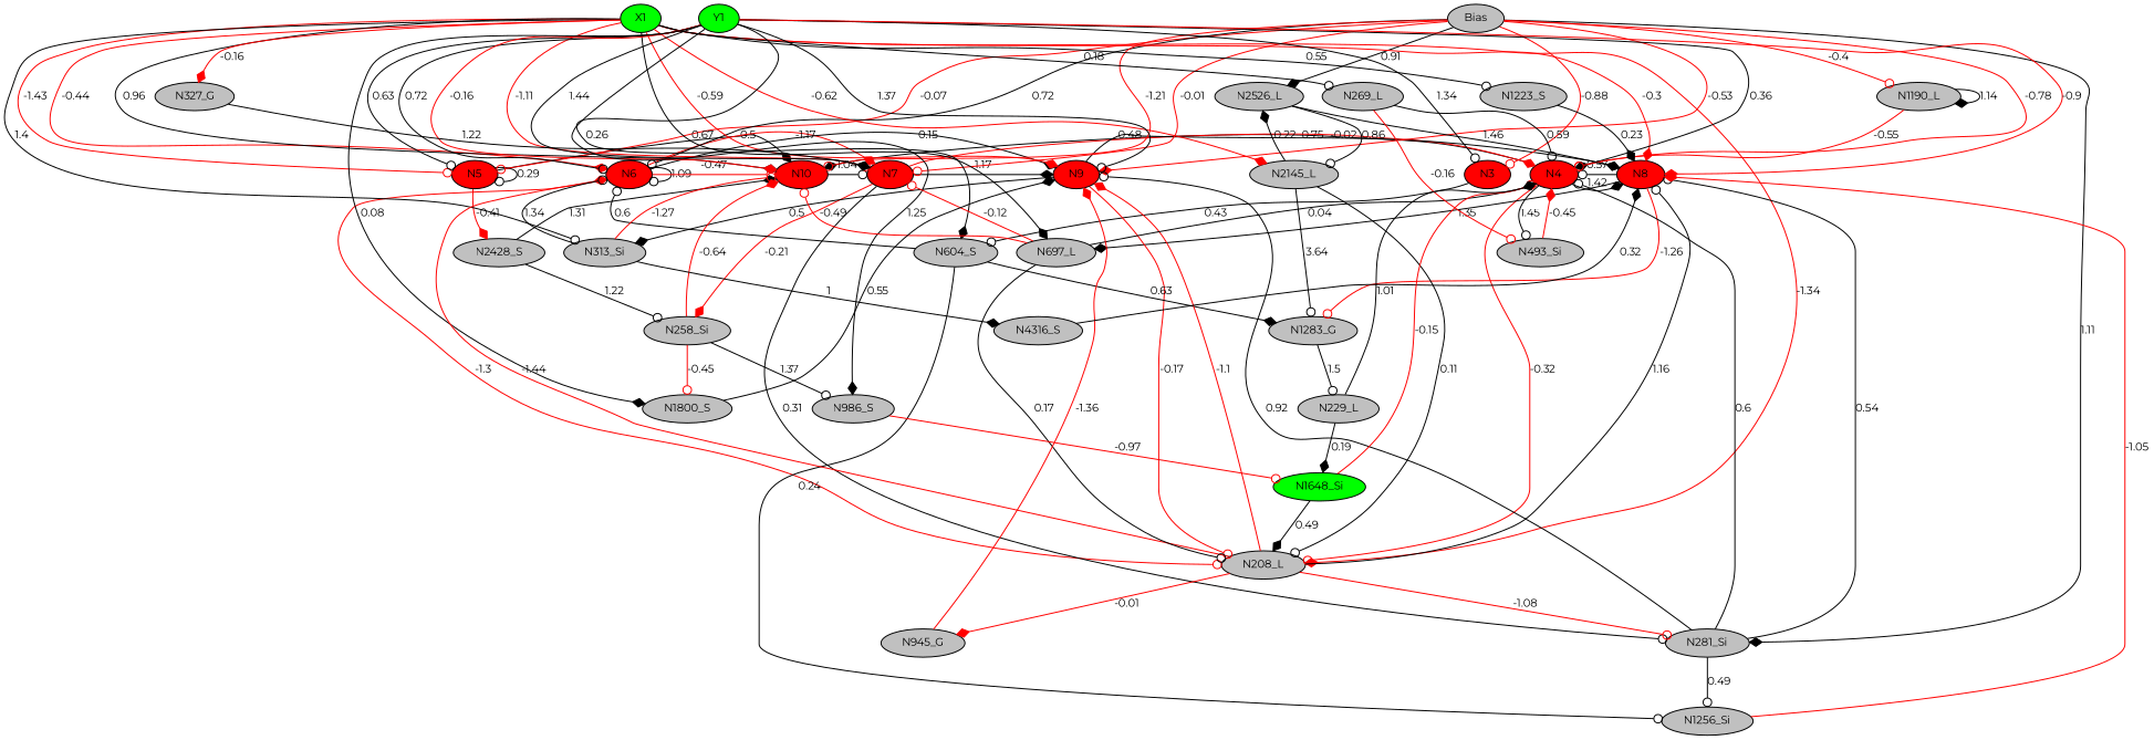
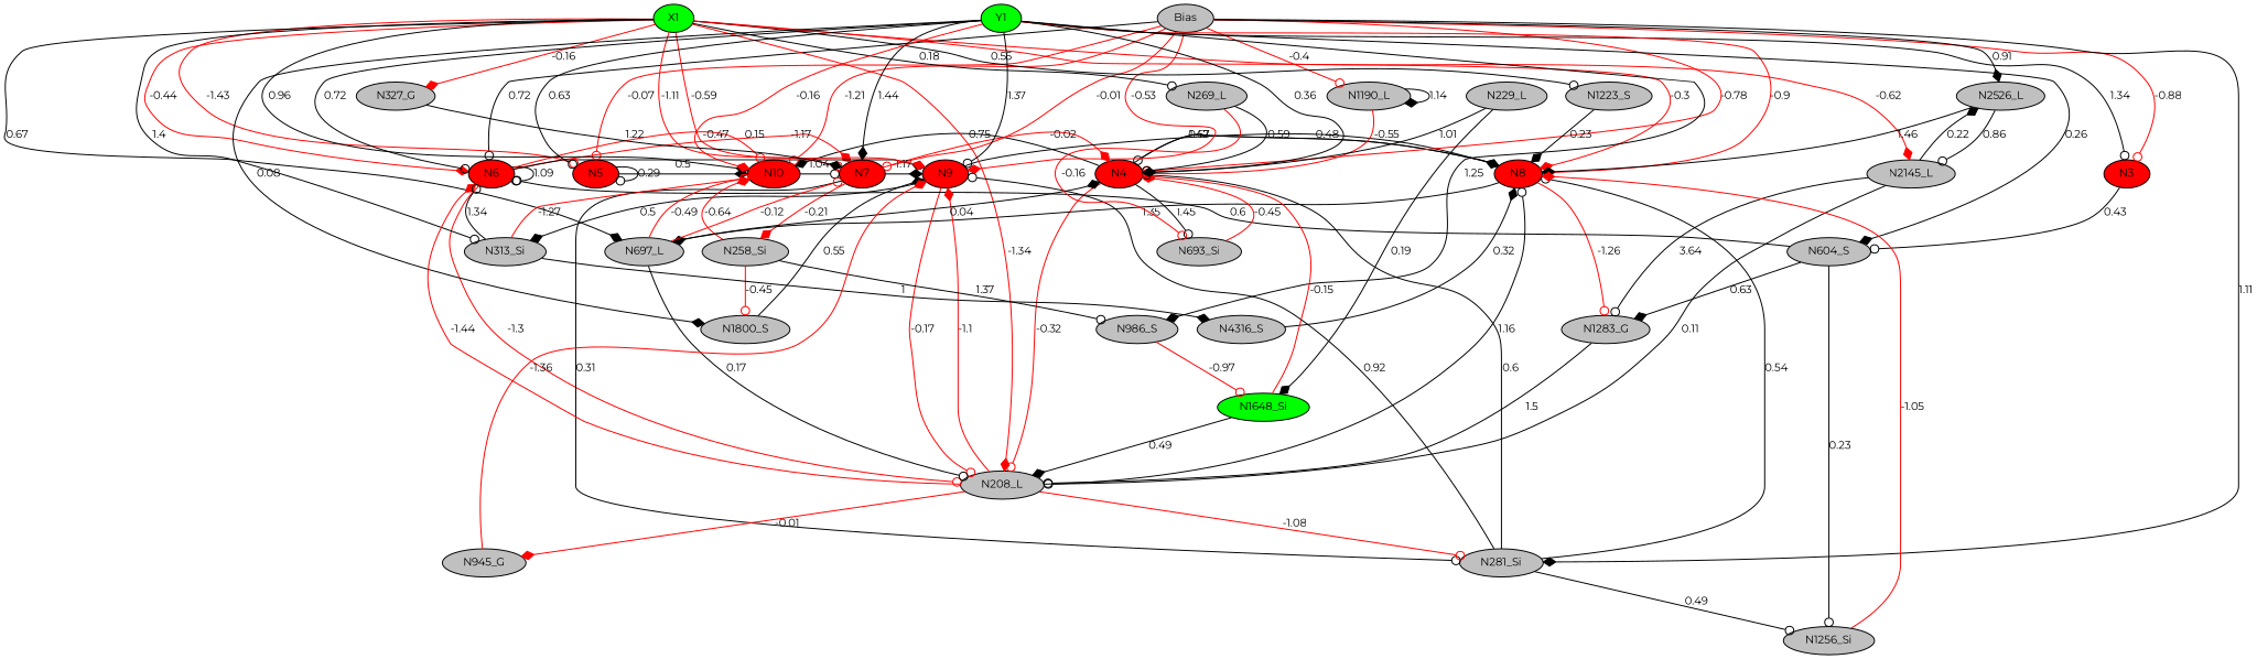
  digraph {
    fontname=Montserrat
    node [fillcolor=gray fontname=Montserrat fontsize=10 shape=ellipse style=filled]
    edge [arrowhead=odot color=black fontname=Montserrat fontsize=10]
    N3 [fillcolor=red height=0.1 width=0.1]
    N4 [fillcolor=red height=0.1 width=0.1]
    N5 [fillcolor=red height=0.1 width=0.1]
    N6 [fillcolor=red height=0.1 width=0.1]
    N7 [fillcolor=red height=0.1 width=0.1]
    N8 [fillcolor=red height=0.1 width=0.1]
    N9 [fillcolor=red height=0.1 width=0.1]
    N10 [fillcolor=red height=0.1 width=0.1]
    n9 [height=0.1 label=Bias width=0.1]
    n10 [fillcolor=green height=0.1 label=X1 width=0.1]
    n11 [fillcolor=green height=0.1 label=Y1 width=0.1]
    n12 [height=0.1 label=N604_S width=0.1]
    n13 [height=0.1 label=N208_L width=0.1]
-   n14 [height=0.1 label=N493_Si width=0.1]
-   n15 [height=0.1 label=N2428_S width=0.1]
+   n14 [height=0.1 label=N693_Si width=0.1]
    n16 [height=0.1 label=N281_Si width=0.1]
    n17 [height=0.1 label=N258_Si width=0.1]
    n18 [height=0.1 label=N697_L width=0.1]
    n19 [height=0.1 label=N1283_G width=0.1]
    n20 [height=0.1 label=N313_Si width=0.1]
    n21 [height=0.1 label=N1190_L width=0.1]
    n22 [height=0.1 label=N2526_L width=0.1]
    n23 [height=0.1 label=N269_L width=0.1]
    n24 [height=0.1 label=N327_G width=0.1]
    n25 [height=0.1 label=N1223_S width=0.1]
    n26 [height=0.1 label=N2145_L width=0.1]
    n27 [height=0.1 label=N986_S width=0.1]
    n28 [height=0.1 label=N1800_S width=0.1]
    n29 [height=0.1 label=N1256_Si width=0.1]
    n30 [height=0.1 label=N945_G width=0.1]
    n31 [height=0.1 label=N4316_S width=0.1]
    n32 [fillcolor=green height=0.1 label=N1648_Si width=0.1]
    n33 [height=0.1 label=N229_L width=0.1]
    subgraph sub_1 {
      rank=same
      N3
      N4
      N5
      N6
      N7
      N8
      N9
      N10
    }
    subgraph sub_2 {
      rank=same
      n9
      n10
      n11
    }
    N3 -> n12 [label=0.43]
    N4 -> N8 [arrowhead=diamond label=1.42]
    N4 -> N10 [arrowhead=diamond label=0.75]
    N4 -> n13 [arrowType=inv color=red label=-0.32]
    N4 -> n14 [label=1.45]
    N5 -> N5 [label=0.29]
    N5 -> N10 [arrowhead=diamond label=0.5]
-   N5 -> n15 [arrowType=inv arrowhead=diamond color=red label=-0.41]
    N6 -> N6 [label=1.09]
    N6 -> N7 [arrowType=inv arrowhead=diamond color=red label=-1.17]
    N6 -> N9 [arrowhead=diamond label=0.15]
    N6 -> N10 [arrowType=inv color=red label=-0.47]
    N6 -> n13 [arrowType=inv color=red label=-1.3]
    N7 -> N4 [arrowType=inv arrowhead=diamond color=red label=-0.02]
    N7 -> N9 [arrowhead=diamond label=1.17]
    N7 -> n16 [label=0.31]
    N7 -> n17 [arrowType=inv arrowhead=diamond color=red label=-0.21]
    N8 -> N4 [label=0.57]
    N8 -> n18 [arrowhead=diamond label=1.35]
    N8 -> n19 [arrowType=inv color=red label=-1.26]
    N9 -> N8 [arrowhead=diamond label=0.48]
    N9 -> n13 [arrowType=inv color=red label=-0.17]
    N9 -> n20 [arrowhead=diamond label=0.5]
    N10 -> N7 [label=1.04]
    n9 -> N3 [arrowType=inv color=red label=-0.88]
    n9 -> N4 [arrowType=inv color=red label=-0.78]
    n9 -> N5 [arrowType=inv color=red label=-0.07]
    n9 -> N6 [label=0.72]
    n9 -> N7 [arrowType=inv color=red label=-0.01]
    n9 -> N9 [arrowType=inv arrowhead=diamond color=red label=-0.53]
    n9 -> N10 [arrowType=inv color=red label=-1.21]
    n9 -> n16 [arrowhead=diamond label=1.11]
    n9 -> n21 [arrowType=inv color=red label=-0.4]
    n9 -> n22 [arrowhead=diamond label=0.91]
    n10 -> N5 [arrowType=inv color=red label=-1.43]
    n10 -> N6 [arrowType=inv arrowhead=diamond color=red label=-0.44]
    n10 -> N7 [arrowType=inv color=red label=-1.11]
    n10 -> N8 [arrowType=inv arrowhead=diamond color=red label=-0.3]
    n10 -> N9 [arrowType=inv arrowhead=diamond color=red label=-0.59]
    n10 -> N10 [arrowhead=diamond label=0.96]
    n10 -> n11 [style=invis arrowhead="" color="" fontsize=""]
    n10 -> n13 [arrowType=inv arrowhead=diamond color=red label=-1.34]
    n10 -> n18 [arrowhead=diamond label=0.67]
    n10 -> n20 [label=1.4]
    n10 -> n23 [label=0.18]
    n10 -> n24 [arrowType=inv arrowhead=diamond color=red label=-0.16]
    n10 -> n25 [label=0.55]
    n10 -> n26 [arrowType=inv arrowhead=diamond color=red label=-0.62]
    n11 -> N3 [label=1.34]
    n11 -> N4 [arrowhead=diamond label=0.36]
    n11 -> N5 [label=0.63]
    n11 -> N6 [label=0.72]
    n11 -> N7 [arrowhead=diamond label=1.44]
    n11 -> N8 [arrowType=inv arrowhead=diamond color=red label=-0.9]
    n11 -> N9 [label=1.37]
    n11 -> N10 [arrowType=inv arrowhead=diamond color=red label=-0.16]
    n11 -> n9 [style=invis arrowhead="" color="" fontsize=""]
    n11 -> n12 [arrowhead=diamond label=0.26]
    n11 -> n27 [arrowhead=diamond label=1.25]
    n11 -> n28 [arrowhead=diamond label=0.08]
    n12 -> N6 [label=0.6]
    n12 -> n19 [arrowhead=diamond label=0.63]
-   n12 -> n29 [label=0.24]
+   n12 -> n29 [label=0.23]
    n13 -> N6 [arrowType=inv arrowhead=diamond color=red label=-1.44]
    n13 -> N8 [label=1.16]
    n13 -> N9 [arrowType=inv arrowhead=diamond color=red label=-1.1]
    n13 -> n16 [arrowType=inv color=red label=-1.08]
    n13 -> n30 [arrowType=inv arrowhead=diamond color=red label=-0.01]
    n14 -> N4 [arrowType=inv arrowhead=diamond color=red label=-0.45]
-   n15 -> N10 [arrowhead=diamond label=1.31]
-   n15 -> n17 [label=1.22]
    n16 -> N4 [label=0.6]
    n16 -> N8 [label=0.54]
    n16 -> N9 [label=0.92]
    n16 -> n29 [label=0.49]
    n17 -> N10 [arrowType=inv arrowhead=diamond color=red label=-0.64]
    n17 -> n27 [label=1.37]
    n17 -> n28 [arrowType=inv color=red label=-0.45]
    n18 -> N4 [arrowhead=diamond label=0.04]
    n18 -> N7 [arrowType=inv color=red label=-0.12]
    n18 -> N10 [arrowType=inv color=red label=-0.49]
    n18 -> n13 [label=0.17]
-   n19 -> n33 [label=1.5]
+   n19 -> n13 [label=1.5]
    n20 -> N6 [label=1.34]
    n20 -> N10 [arrowType=inv color=red label=-1.27]
    n20 -> n31 [arrowhead=diamond label=1]
    n21 -> N4 [arrowType=inv color=red label=-0.55]
    n21 -> n21 [arrowhead=diamond label=1.14]
    n22 -> N8 [arrowhead=diamond label=1.46]
    n22 -> n26 [label=0.86]
    n23 -> N4 [label=0.59]
    n23 -> n14 [arrowType=inv color=red label=-0.16]
    n24 -> N7 [arrowhead=diamond label=1.22]
    n25 -> N8 [arrowhead=diamond label=0.23]
    n26 -> n13 [label=0.11]
    n26 -> n19 [label=3.64]
    n26 -> n22 [arrowhead=diamond label=0.22]
    n27 -> n32 [arrowType=inv color=red label=-0.97]
    n28 -> N9 [arrowhead=diamond label=0.55]
    n29 -> N8 [arrowType=inv arrowhead=diamond color=red label=-1.05]
    n30 -> N9 [arrowType=inv arrowhead=diamond color=red label=-1.36]
    n31 -> N8 [arrowhead=diamond label=0.32]
    n32 -> N4 [arrowType=inv color=red label=-0.15]
    n32 -> n13 [arrowhead=diamond label=0.49]
    n33 -> N4 [arrowhead=diamond label=1.01]
    n33 -> n32 [arrowhead=diamond label=0.19]
  }
